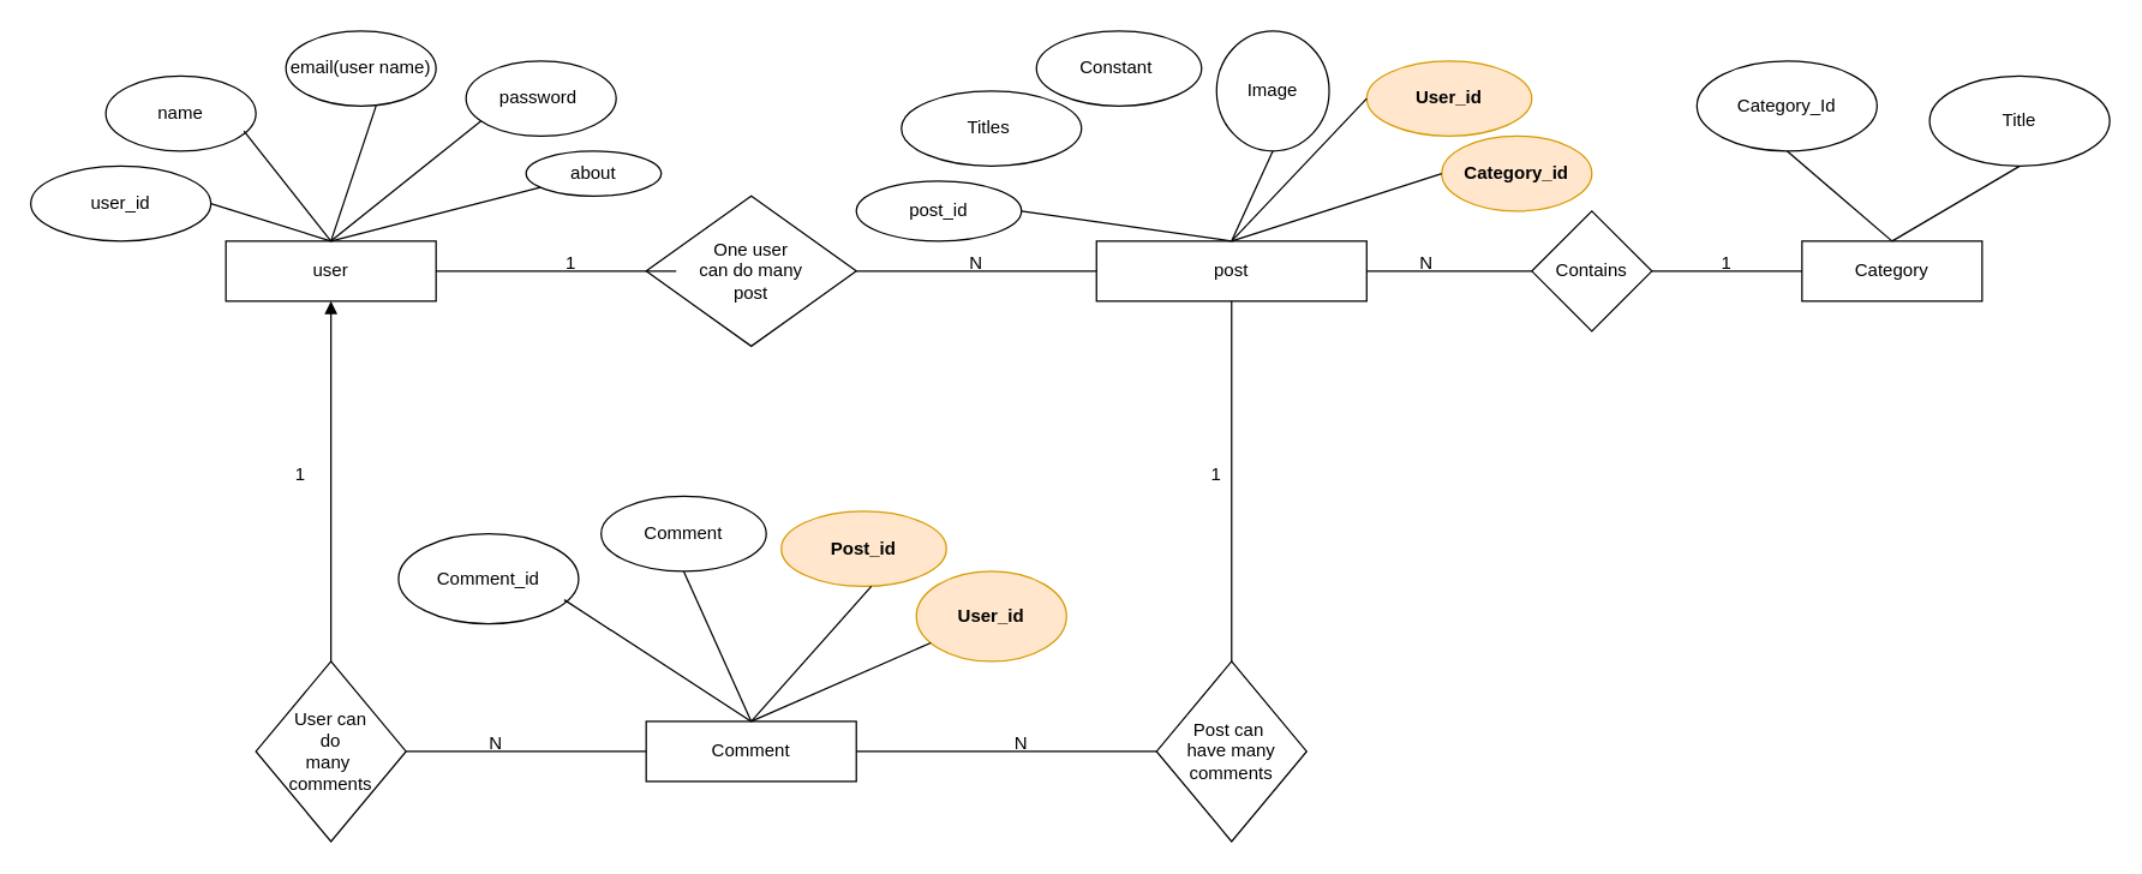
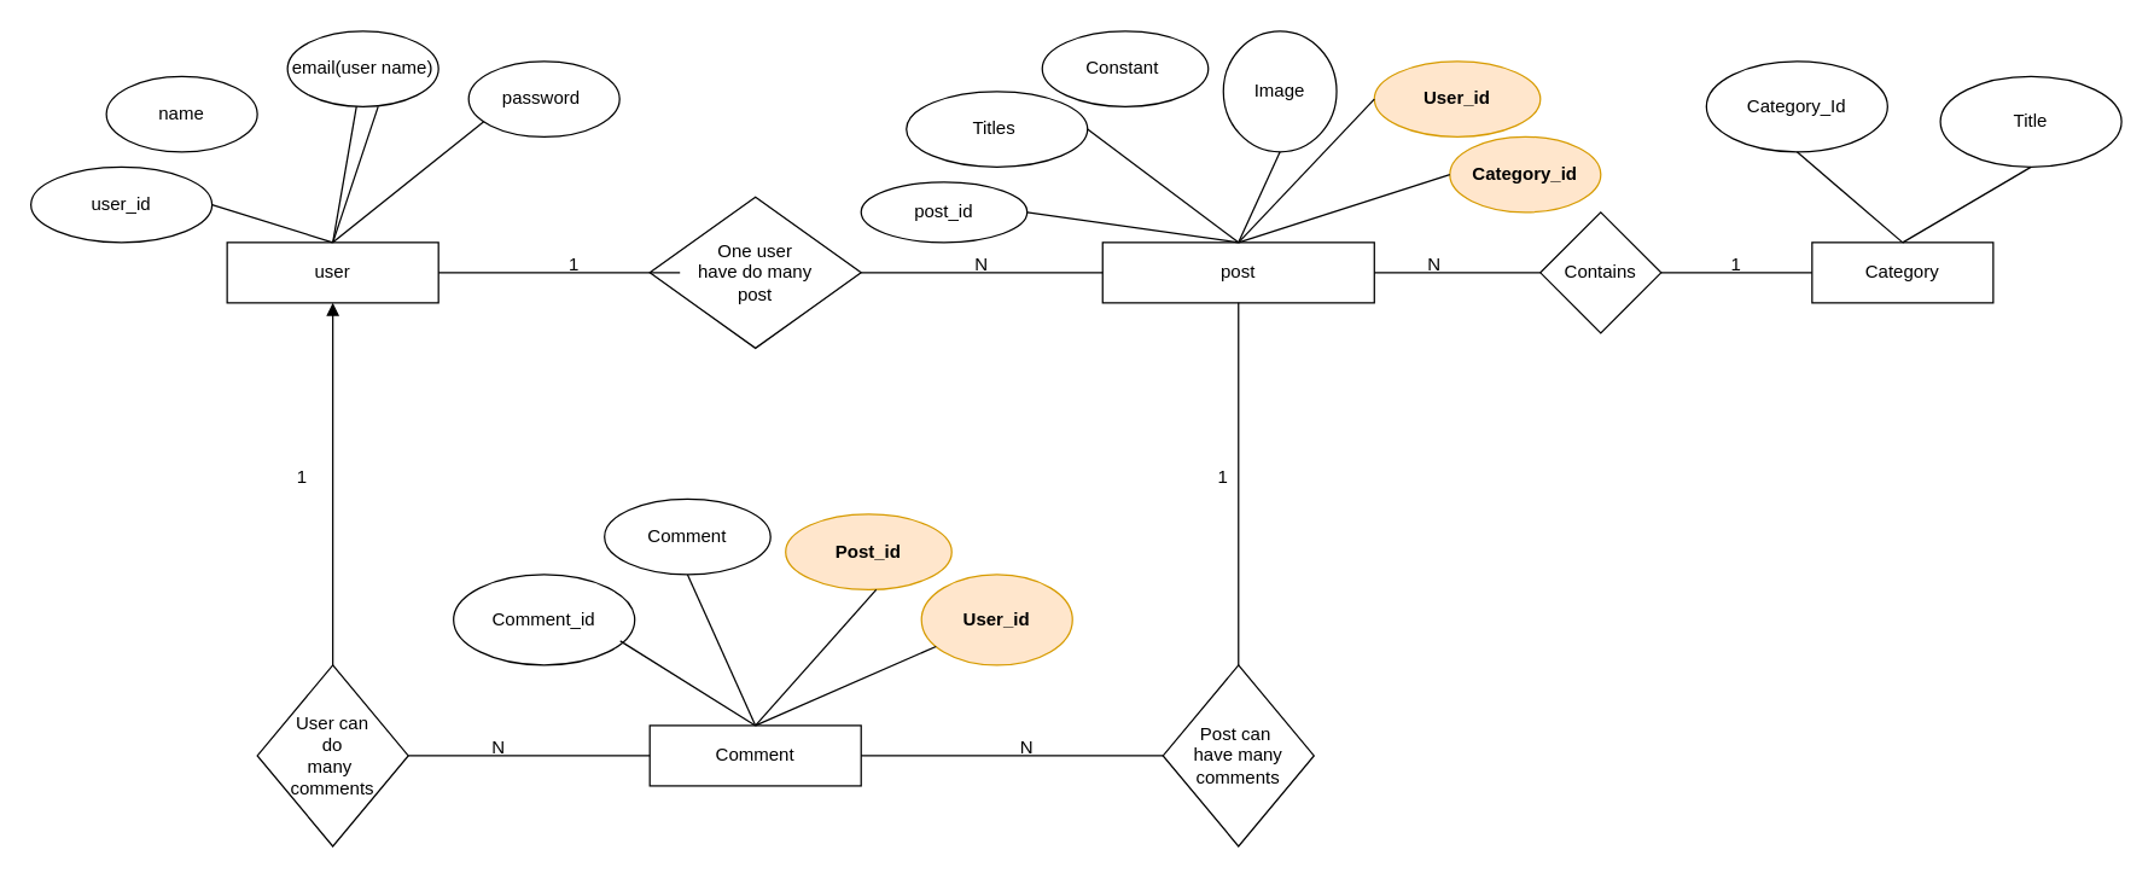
  <mxCell id="0" />
  <mxCell id="1" parent="0" />
  <mxCell id="2" value="user" style="rounded=0;whiteSpace=wrap;html=1;" parent="1" vertex="1"><mxGeometry x="150" y="160" width="140" height="40" as="geometry" /></mxCell>
  <mxCell id="3" value="name" style="ellipse;whiteSpace=wrap;html=1;" parent="1" vertex="1"><mxGeometry x="70" y="50" width="100" height="50" as="geometry" /></mxCell>
  <mxCell id="4" value="email(user name)" style="ellipse;whiteSpace=wrap;html=1;" parent="1" vertex="1"><mxGeometry x="190" y="20" width="100" height="50" as="geometry" /></mxCell>
  <mxCell id="5" value="password&amp;nbsp;" style="ellipse;whiteSpace=wrap;html=1;" parent="1" vertex="1"><mxGeometry x="310" y="40" width="100" height="50" as="geometry" /></mxCell>
  <mxCell id="6" value="user_id" style="ellipse;whiteSpace=wrap;html=1;" parent="1" vertex="1"><mxGeometry y="110" width="120" height="50" as="geometry" x="20" /></mxCell>
  <mxCell id="7" value="" style="endArrow=none;html=1;rounded=0;exitX=0.5;exitY=0;exitDx=0;exitDy=0;" parent="1" source="2" edge="1"><mxGeometry width="50" height="50" relative="1" as="geometry"><mxPoint x="270" y="130" as="sourcePoint" /><mxPoint x="320" y="80" as="targetPoint" /></mxGeometry></mxCell>
- <mxCell id="8" value="" style="endArrow=none;html=1;rounded=0;exitX=0.5;exitY=0;exitDx=0;exitDy=0;entryX=0.92;entryY=0.733;entryDx=0;entryDy=0;entryPerimeter=0;" parent="1" source="2" target="3" edge="1"><mxGeometry width="50" height="50" relative="1" as="geometry"><mxPoint x="120" y="140" as="sourcePoint" /><mxPoint x="170" y="90" as="targetPoint" /></mxGeometry></mxCell>
+ <mxCell id="8" value="" style="endArrow=none;html=1;rounded=0;exitX=0.5;exitY=0;exitDx=0;exitDy=0;" parent="1" source="2" target="4" edge="1"><mxGeometry width="50" height="50" relative="1" as="geometry"><mxPoint x="120" y="140" as="sourcePoint" /><mxPoint x="170" y="90" as="targetPoint" /></mxGeometry></mxCell>
  <mxCell id="9" value="" style="endArrow=none;html=1;rounded=0;exitX=0.5;exitY=0;exitDx=0;exitDy=0;" parent="1" source="2" edge="1"><mxGeometry width="50" height="50" relative="1" as="geometry"><mxPoint x="210" y="140" as="sourcePoint" /><mxPoint x="250" y="70" as="targetPoint" /></mxGeometry></mxCell>
- <mxCell id="10" value="about" style="ellipse;whiteSpace=wrap;html=1;" parent="1" vertex="1"><mxGeometry x="350" y="100" width="90" height="30" as="geometry" /></mxCell>
- <mxCell id="11" value="" style="endArrow=none;html=1;rounded=0;entryX=0.5;entryY=0;entryDx=0;entryDy=0;" parent="1" source="10" target="2" edge="1"><mxGeometry width="50" height="50" relative="1" as="geometry"><mxPoint x="400" y="100" as="sourcePoint" /><mxPoint x="450" y="50" as="targetPoint" /></mxGeometry></mxCell>
  <mxCell id="12" value="post" style="rounded=0;whiteSpace=wrap;html=1;" parent="1" vertex="1"><mxGeometry x="730" y="160" width="180" height="40" as="geometry" /></mxCell>
  <mxCell id="13" value="Constant&amp;nbsp;" style="ellipse;whiteSpace=wrap;html=1;" parent="1" vertex="1"><mxGeometry x="690" y="20" width="110" height="50" as="geometry" /></mxCell>
  <mxCell id="14" value="Image" style="ellipse;whiteSpace=wrap;html=1;" parent="1" vertex="1"><mxGeometry x="810" y="20" width="75" height="80" as="geometry" /></mxCell>
  <mxCell id="15" value="&lt;b style=&quot;&quot;&gt;User_id&lt;/b&gt;" style="ellipse;whiteSpace=wrap;html=1;fillColor=#ffe6cc;strokeColor=#d79b00;labelBackgroundColor=none;" parent="1" vertex="1"><mxGeometry x="910" y="40" width="110" height="50" as="geometry" /></mxCell>
  <mxCell id="16" value="Titles&amp;nbsp;" style="ellipse;whiteSpace=wrap;html=1;" parent="1" vertex="1"><mxGeometry x="600" y="60" width="120" height="50" as="geometry" /></mxCell>
  <mxCell id="17" value="&lt;b&gt;Category_id&lt;/b&gt;" style="ellipse;whiteSpace=wrap;html=1;fillColor=#ffe6cc;strokeColor=#d79b00;" parent="1" vertex="1"><mxGeometry x="960" y="90" width="100" height="50" as="geometry" /></mxCell>
  <mxCell id="18" value="post_id" style="ellipse;whiteSpace=wrap;html=1;" parent="1" vertex="1"><mxGeometry x="570" y="120" width="110" height="40" as="geometry" /></mxCell>
  <mxCell id="19" value="" style="endArrow=none;html=1;rounded=0;exitX=0.5;exitY=0;exitDx=0;exitDy=0;entryX=0.5;entryY=1;entryDx=0;entryDy=0;" edge="1" parent="1" source="12" target="14"><mxGeometry width="50" height="50" relative="1" as="geometry"><mxPoint x="780" y="150" as="sourcePoint" /><mxPoint x="830" y="100" as="targetPoint" /></mxGeometry></mxCell>
+ <mxCell id="20" value="" style="endArrow=none;html=1;rounded=0;exitX=0.5;exitY=0;exitDx=0;exitDy=0;entryX=1;entryY=0.5;entryDx=0;entryDy=0;" edge="1" parent="1" source="12" target="16"><mxGeometry width="50" height="50" relative="1" as="geometry"><mxPoint x="560" y="100" as="sourcePoint" /><mxPoint x="610" y="50" as="targetPoint" /></mxGeometry></mxCell>
  <mxCell id="21" value="" style="endArrow=none;html=1;rounded=0;exitX=1;exitY=0.5;exitDx=0;exitDy=0;entryX=0.5;entryY=0;entryDx=0;entryDy=0;" edge="1" parent="1" source="18" target="12"><mxGeometry width="50" height="50" relative="1" as="geometry"><mxPoint x="680" y="190" as="sourcePoint" /><mxPoint x="730" y="140" as="targetPoint" /></mxGeometry></mxCell>
  <mxCell id="22" value="" style="endArrow=none;html=1;rounded=0;entryX=0;entryY=0.5;entryDx=0;entryDy=0;exitX=0.5;exitY=0;exitDx=0;exitDy=0;" edge="1" parent="1" source="12" target="15"><mxGeometry width="50" height="50" relative="1" as="geometry"><mxPoint x="850" y="160" as="sourcePoint" /><mxPoint x="900" y="110" as="targetPoint" /></mxGeometry></mxCell>
  <mxCell id="23" value="" style="endArrow=none;html=1;rounded=0;exitX=0.5;exitY=0;exitDx=0;exitDy=0;entryX=0;entryY=0.5;entryDx=0;entryDy=0;" edge="1" parent="1" source="12" target="17"><mxGeometry width="50" height="50" relative="1" as="geometry"><mxPoint x="880" y="160" as="sourcePoint" /><mxPoint x="930" y="110" as="targetPoint" /></mxGeometry></mxCell>
- <mxCell id="24" value="One user &lt;br&gt;can do many&lt;br&gt;post" style="rhombus;whiteSpace=wrap;html=1;" vertex="1" parent="1"><mxGeometry x="430" y="130" width="140" height="100" as="geometry" /></mxCell>
+ <mxCell id="24" value="One user &lt;br&gt;have do many&lt;br&gt;post" style="rhombus;whiteSpace=wrap;html=1;" vertex="1" parent="1"><mxGeometry x="430" y="130" width="140" height="100" as="geometry" /></mxCell>
  <mxCell id="25" value="" style="endArrow=none;html=1;rounded=0;exitX=1;exitY=0.5;exitDx=0;exitDy=0;entryX=0;entryY=0.5;entryDx=0;entryDy=0;" edge="1" parent="1" source="24" target="12"><mxGeometry width="50" height="50" relative="1" as="geometry"><mxPoint x="520" y="100" as="sourcePoint" /><mxPoint x="570" y="50" as="targetPoint" /></mxGeometry></mxCell>
  <mxCell id="26" value="" style="endArrow=none;html=1;rounded=0;exitX=1;exitY=0.5;exitDx=0;exitDy=0;" edge="1" parent="1" source="2"><mxGeometry width="50" height="50" relative="1" as="geometry"><mxPoint x="400" y="230" as="sourcePoint" /><mxPoint x="450" y="180" as="targetPoint" /></mxGeometry></mxCell>
  <mxCell id="27" value="1" style="text;html=1;strokeColor=none;fillColor=none;align=center;verticalAlign=middle;whiteSpace=wrap;rounded=0;" vertex="1" parent="1"><mxGeometry x="320" y="160" width="120" height="30" as="geometry" /></mxCell>
  <mxCell id="28" value="N" style="text;html=1;strokeColor=none;fillColor=none;align=center;verticalAlign=middle;whiteSpace=wrap;rounded=0;" vertex="1" parent="1"><mxGeometry x="620" y="160" width="60" height="30" as="geometry" /></mxCell>
  <mxCell id="29" value="Comment" style="rounded=0;whiteSpace=wrap;html=1;" vertex="1" parent="1"><mxGeometry x="430" y="480" width="140" height="40" as="geometry" /></mxCell>
- <mxCell id="30" value="Comment_id" style="ellipse;whiteSpace=wrap;html=1;" vertex="1" parent="1"><mxGeometry x="265" y="355" width="120" height="60" as="geometry" /></mxCell>
+ <mxCell id="30" value="Comment_id" style="ellipse;whiteSpace=wrap;html=1;" vertex="1" parent="1"><mxGeometry x="300" y="380" width="120" height="60" as="geometry" /></mxCell>
  <mxCell id="31" value="Comment" style="ellipse;whiteSpace=wrap;html=1;" vertex="1" parent="1"><mxGeometry x="400" y="330" width="110" height="50" as="geometry" /></mxCell>
  <mxCell id="32" value="Post_id" style="ellipse;whiteSpace=wrap;html=1;fillColor=#ffe6cc;strokeColor=#d79b00;fontStyle=1" vertex="1" parent="1"><mxGeometry x="520" y="340" width="110" height="50" as="geometry" /></mxCell>
  <mxCell id="33" value="" style="endArrow=none;html=1;rounded=0;exitX=0.5;exitY=0;exitDx=0;exitDy=0;" edge="1" parent="1" source="29"><mxGeometry width="50" height="50" relative="1" as="geometry"><mxPoint x="530" y="440" as="sourcePoint" /><mxPoint x="580" y="390" as="targetPoint" /></mxGeometry></mxCell>
  <mxCell id="34" value="" style="endArrow=none;html=1;rounded=0;exitX=0.5;exitY=0;exitDx=0;exitDy=0;entryX=0.92;entryY=0.733;entryDx=0;entryDy=0;entryPerimeter=0;" edge="1" parent="1" source="29" target="30"><mxGeometry width="50" height="50" relative="1" as="geometry"><mxPoint x="380" y="450" as="sourcePoint" /><mxPoint x="430" y="400" as="targetPoint" /></mxGeometry></mxCell>
  <mxCell id="35" value="" style="endArrow=none;html=1;rounded=0;exitX=0.5;exitY=0;exitDx=0;exitDy=0;entryX=0.5;entryY=1;entryDx=0;entryDy=0;" edge="1" parent="1" source="29" target="31"><mxGeometry width="50" height="50" relative="1" as="geometry"><mxPoint x="470" y="450" as="sourcePoint" /><mxPoint x="510" y="380" as="targetPoint" /></mxGeometry></mxCell>
  <mxCell id="36" value="User_id" style="ellipse;whiteSpace=wrap;html=1;fillColor=#ffe6cc;strokeColor=#d79b00;fontStyle=1" vertex="1" parent="1"><mxGeometry x="610" y="380" width="100" height="60" as="geometry" /></mxCell>
  <mxCell id="37" value="" style="endArrow=none;html=1;rounded=0;entryX=0.5;entryY=0;entryDx=0;entryDy=0;" edge="1" parent="1" source="36" target="29"><mxGeometry width="50" height="50" relative="1" as="geometry"><mxPoint x="660" y="410" as="sourcePoint" /><mxPoint x="710" y="360" as="targetPoint" /></mxGeometry></mxCell>
  <mxCell id="38" value="User can&lt;br&gt;do&lt;br&gt;many&amp;nbsp;&lt;br&gt;comments" style="rhombus;whiteSpace=wrap;html=1;" vertex="1" parent="1"><mxGeometry x="170" y="440" width="100" height="120" as="geometry" /></mxCell>
  <mxCell id="39" value="" style="endArrow=none;html=1;rounded=0;exitX=1;exitY=0.5;exitDx=0;exitDy=0;" edge="1" parent="1" source="6"><mxGeometry width="50" height="50" relative="1" as="geometry"><mxPoint x="130" y="180" as="sourcePoint" /><mxPoint x="220" y="160" as="targetPoint" /></mxGeometry></mxCell>
  <mxCell id="40" value="" style="endArrow=block;html=1;rounded=0;exitX=0.5;exitY=0;exitDx=0;exitDy=0;entryX=0.5;entryY=1;entryDx=0;entryDy=0;" edge="1" parent="1" source="38" target="2"><mxGeometry width="50" height="50" relative="1" as="geometry"><mxPoint x="410" y="290" as="sourcePoint" /><mxPoint x="460" y="240" as="targetPoint" /></mxGeometry></mxCell>
  <mxCell id="41" value="" style="endArrow=none;html=1;rounded=0;exitX=1;exitY=0.5;exitDx=0;exitDy=0;entryX=0;entryY=0.5;entryDx=0;entryDy=0;" edge="1" parent="1" source="38" target="29"><mxGeometry width="50" height="50" relative="1" as="geometry"><mxPoint x="410" y="510" as="sourcePoint" /><mxPoint x="460" y="460" as="targetPoint" /></mxGeometry></mxCell>
  <mxCell id="42" value="Post can&amp;nbsp;&lt;br&gt;have many&lt;br&gt;comments" style="rhombus;whiteSpace=wrap;html=1;" vertex="1" parent="1"><mxGeometry x="770" y="440" width="100" height="120" as="geometry" /></mxCell>
  <mxCell id="43" value="" style="endArrow=none;html=1;rounded=0;exitX=0.5;exitY=0;exitDx=0;exitDy=0;" edge="1" parent="1" source="42"><mxGeometry width="50" height="50" relative="1" as="geometry"><mxPoint x="770" y="250" as="sourcePoint" /><mxPoint x="820" y="200" as="targetPoint" /></mxGeometry></mxCell>
  <mxCell id="44" value="" style="endArrow=none;html=1;rounded=0;entryX=0;entryY=0.5;entryDx=0;entryDy=0;exitX=1;exitY=0.5;exitDx=0;exitDy=0;" edge="1" parent="1" source="29" target="42"><mxGeometry width="50" height="50" relative="1" as="geometry"><mxPoint x="450" y="430" as="sourcePoint" /><mxPoint x="500" y="380" as="targetPoint" /></mxGeometry></mxCell>
  <mxCell id="45" value="1" style="text;html=1;strokeColor=none;fillColor=none;align=center;verticalAlign=middle;whiteSpace=wrap;rounded=0;" vertex="1" parent="1"><mxGeometry x="780" y="301" width="60" height="30" as="geometry" /></mxCell>
  <mxCell id="46" value="1" style="text;html=1;strokeColor=none;fillColor=none;align=center;verticalAlign=middle;whiteSpace=wrap;rounded=0;" vertex="1" parent="1"><mxGeometry x="170" y="301" width="60" height="30" as="geometry" /></mxCell>
  <mxCell id="47" value="N" style="text;html=1;strokeColor=none;fillColor=none;align=center;verticalAlign=middle;whiteSpace=wrap;rounded=0;" vertex="1" parent="1"><mxGeometry x="300" y="480" width="60" height="30" as="geometry" /></mxCell>
  <mxCell id="48" value="N" style="text;html=1;strokeColor=none;fillColor=none;align=center;verticalAlign=middle;whiteSpace=wrap;rounded=0;" vertex="1" parent="1"><mxGeometry x="650" y="480" width="60" height="30" as="geometry" /></mxCell>
  <mxCell id="49" value="Category" style="rounded=0;whiteSpace=wrap;html=1;" vertex="1" parent="1"><mxGeometry x="1200" y="160" width="120" height="40" as="geometry" /></mxCell>
  <mxCell id="50" value="Category_Id" style="ellipse;whiteSpace=wrap;html=1;" vertex="1" parent="1"><mxGeometry x="1130" y="40" width="120" height="60" as="geometry" /></mxCell>
  <mxCell id="51" value="Title" style="ellipse;whiteSpace=wrap;html=1;" vertex="1" parent="1"><mxGeometry x="1285" y="50" width="120" height="60" as="geometry" /></mxCell>
  <mxCell id="52" value="" style="endArrow=none;html=1;rounded=0;entryX=0.5;entryY=1;entryDx=0;entryDy=0;" edge="1" parent="1" target="51"><mxGeometry width="50" height="50" relative="1" as="geometry"><mxPoint x="1260" y="160" as="sourcePoint" /><mxPoint x="1310" y="110" as="targetPoint" /></mxGeometry></mxCell>
  <mxCell id="53" value="" style="endArrow=none;html=1;rounded=0;entryX=0.5;entryY=1;entryDx=0;entryDy=0;" edge="1" parent="1" target="50"><mxGeometry width="50" height="50" relative="1" as="geometry"><mxPoint x="1260" y="160" as="sourcePoint" /><mxPoint x="1310" y="110" as="targetPoint" /></mxGeometry></mxCell>
  <mxCell id="54" style="edgeStyle=orthogonalEdgeStyle;rounded=0;orthogonalLoop=1;jettySize=auto;html=1;exitX=0.5;exitY=1;exitDx=0;exitDy=0;" edge="1" parent="1" source="50" target="50"><mxGeometry relative="1" as="geometry" /></mxCell>
  <mxCell id="55" value="Contains" style="rhombus;whiteSpace=wrap;html=1;" vertex="1" parent="1"><mxGeometry x="1020" y="140" width="80" height="80" as="geometry" /></mxCell>
  <mxCell id="56" value="" style="endArrow=none;html=1;rounded=0;exitX=1;exitY=0.5;exitDx=0;exitDy=0;entryX=0;entryY=0.5;entryDx=0;entryDy=0;" edge="1" parent="1" source="55" target="49"><mxGeometry width="50" height="50" relative="1" as="geometry"><mxPoint x="1130" y="270" as="sourcePoint" /><mxPoint x="1180" y="220" as="targetPoint" /></mxGeometry></mxCell>
  <mxCell id="57" value="" style="endArrow=none;html=1;rounded=0;exitX=1;exitY=0.5;exitDx=0;exitDy=0;entryX=0;entryY=0.5;entryDx=0;entryDy=0;" edge="1" parent="1" source="12" target="55"><mxGeometry width="50" height="50" relative="1" as="geometry"><mxPoint x="1130" y="270" as="sourcePoint" /><mxPoint x="1180" y="220" as="targetPoint" /></mxGeometry></mxCell>
  <mxCell id="58" value="N" style="text;html=1;strokeColor=none;fillColor=none;align=center;verticalAlign=middle;whiteSpace=wrap;rounded=0;" vertex="1" parent="1"><mxGeometry x="920" y="160" width="60" height="30" as="geometry" /></mxCell>
  <mxCell id="59" value="1" style="text;html=1;strokeColor=none;fillColor=none;align=center;verticalAlign=middle;whiteSpace=wrap;rounded=0;" vertex="1" parent="1"><mxGeometry x="1120" y="160" width="60" height="30" as="geometry" /></mxCell>
